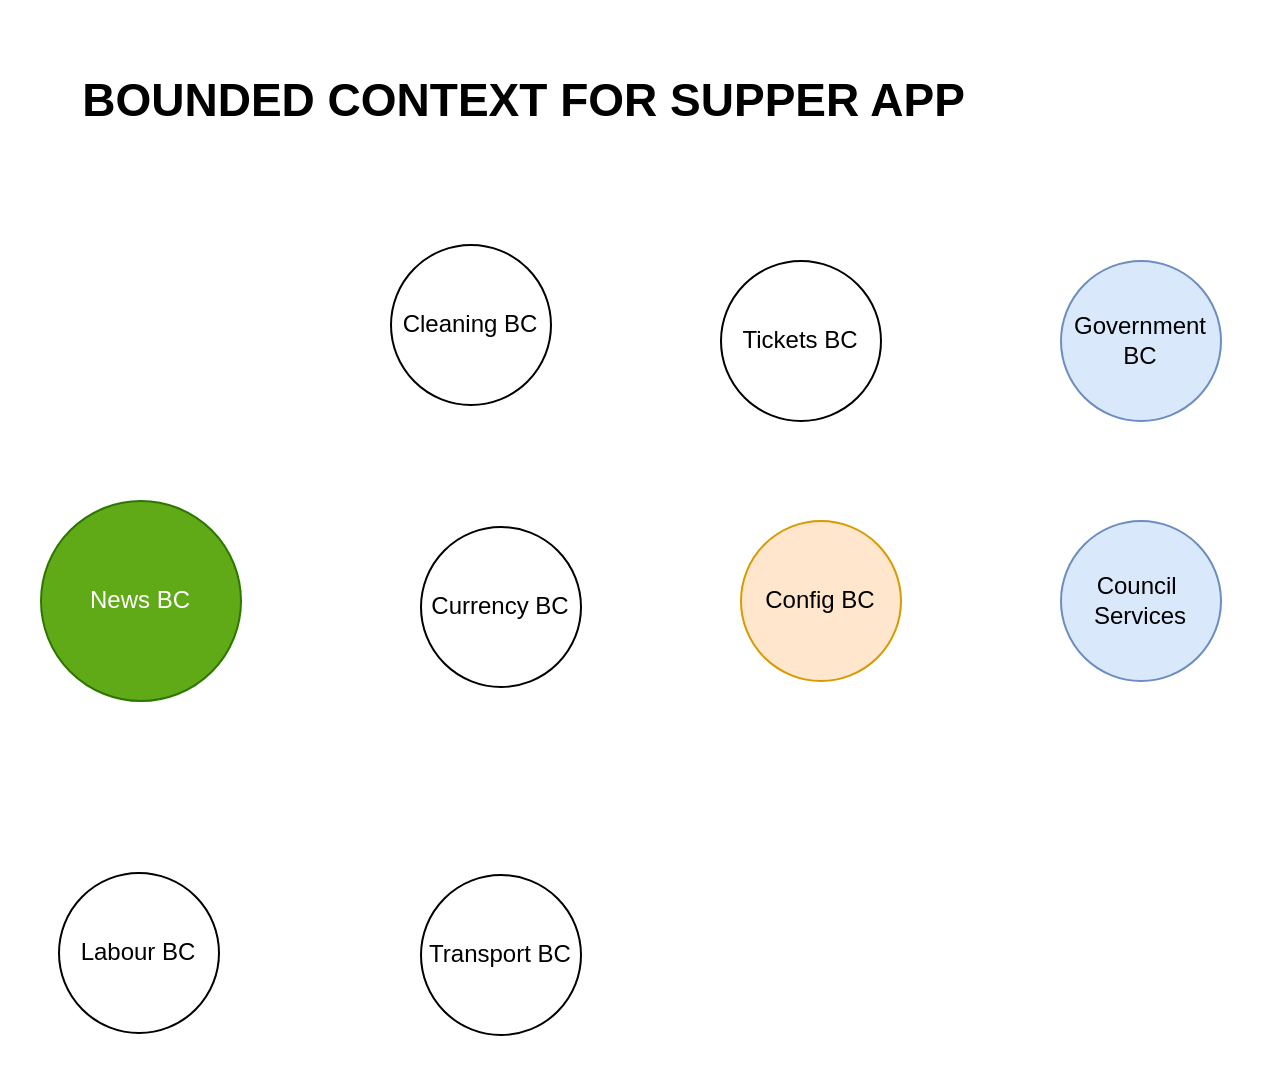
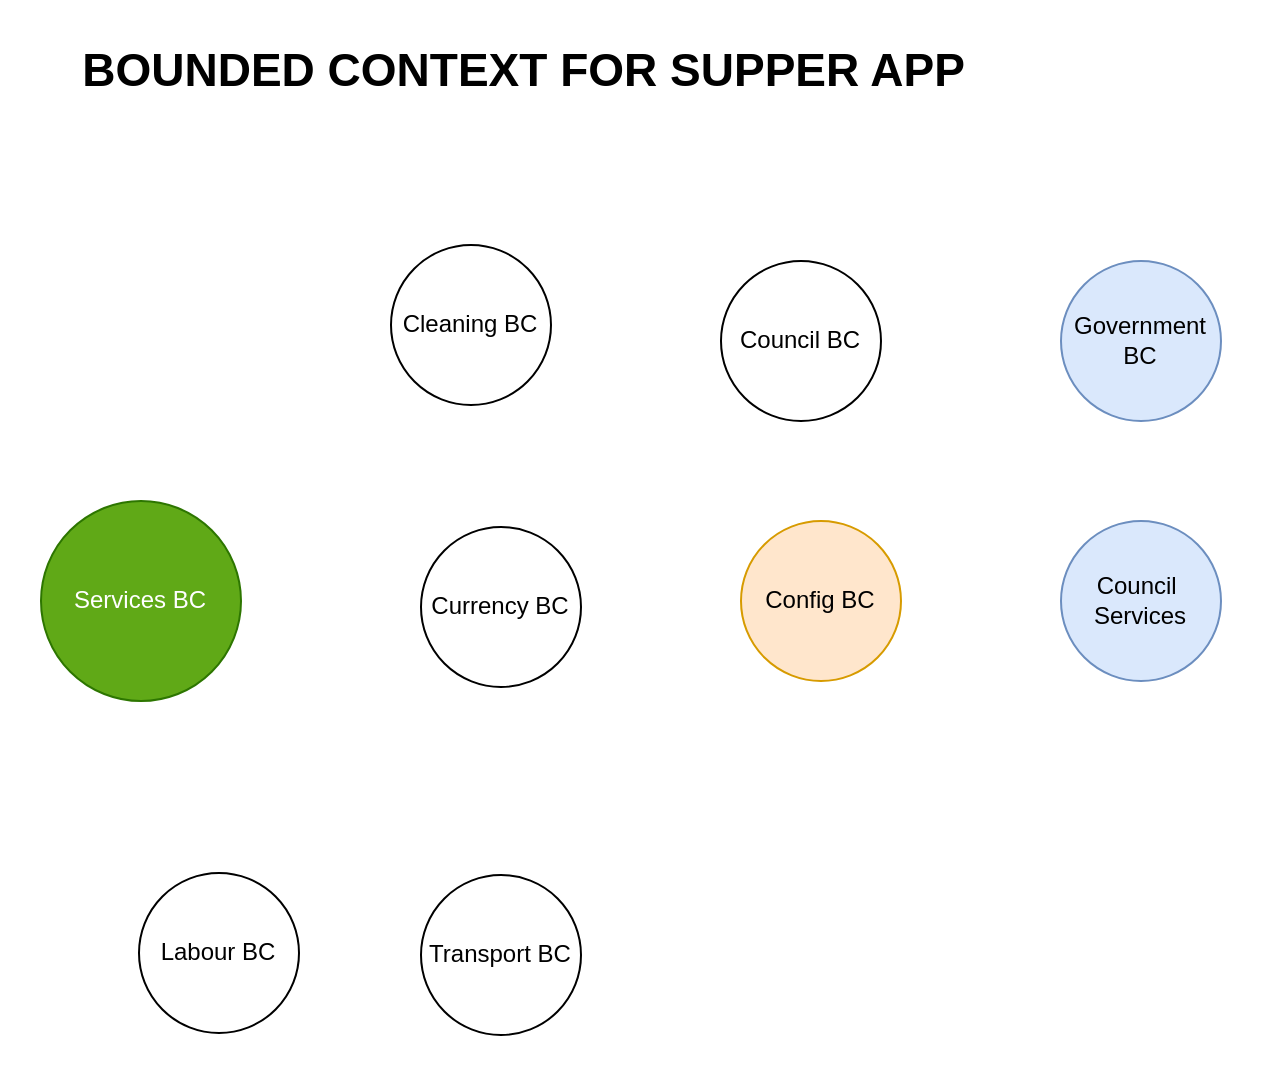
  <mxCell id="0" />
  <mxCell id="1" parent="0" />
  <mxCell id="2" value="Config BC" style="ellipse;whiteSpace=wrap;html=1;aspect=fixed;fillColor=#ffe6cc;strokeColor=#d79b00;" vertex="1" parent="1"><mxGeometry x="370" y="260" width="80" height="80" as="geometry" /></mxCell>
- <mxCell id="3" value="News BC" style="ellipse;whiteSpace=wrap;html=1;aspect=fixed;fillColor=#60a917;fontColor=#ffffff;strokeColor=#2D7600;" vertex="1" parent="1"><mxGeometry x="20" y="250" width="100" height="100" as="geometry" /></mxCell>
+ <mxCell id="3" value="Services BC" style="ellipse;whiteSpace=wrap;html=1;aspect=fixed;fillColor=#60a917;fontColor=#ffffff;strokeColor=#2D7600;" vertex="1" parent="1"><mxGeometry x="20" y="250" width="100" height="100" as="geometry" /></mxCell>
  <mxCell id="4" value="Currency BC" style="ellipse;whiteSpace=wrap;html=1;aspect=fixed;" vertex="1" parent="1"><mxGeometry x="210" y="263" width="80" height="80" as="geometry" /></mxCell>
- <mxCell id="5" value="Tickets BC" style="ellipse;whiteSpace=wrap;html=1;aspect=fixed;" vertex="1" parent="1"><mxGeometry x="360" y="130" width="80" height="80" as="geometry" /></mxCell>
+ <mxCell id="5" value="Council BC" style="ellipse;whiteSpace=wrap;html=1;aspect=fixed;" vertex="1" parent="1"><mxGeometry x="360" y="130" width="80" height="80" as="geometry" /></mxCell>
  <mxCell id="6" value="Transport BC" style="ellipse;whiteSpace=wrap;html=1;aspect=fixed;" vertex="1" parent="1"><mxGeometry x="210" y="437" width="80" height="80" as="geometry" /></mxCell>
  <mxCell id="7" value="Cleaning BC" style="ellipse;whiteSpace=wrap;html=1;aspect=fixed;" vertex="1" parent="1"><mxGeometry x="195" y="122" width="80" height="80" as="geometry" /></mxCell>
- <mxCell id="8" value="Labour BC" style="ellipse;whiteSpace=wrap;html=1;aspect=fixed;" vertex="1" parent="1"><mxGeometry x="29" y="436" width="80" height="80" as="geometry" /></mxCell>
+ <mxCell id="8" value="Labour BC" style="ellipse;whiteSpace=wrap;html=1;aspect=fixed;" vertex="1" parent="1"><mxGeometry x="69" y="436" width="80" height="80" as="geometry" /></mxCell>
  <mxCell id="9" value="Government BC" style="ellipse;whiteSpace=wrap;html=1;aspect=fixed;fillColor=#dae8fc;strokeColor=#6c8ebf;" vertex="1" parent="1"><mxGeometry x="530" y="130" width="80" height="80" as="geometry" /></mxCell>
  <mxCell id="10" value="Council&amp;nbsp;&lt;div&gt;Services&lt;/div&gt;" style="ellipse;whiteSpace=wrap;html=1;aspect=fixed;fillColor=#dae8fc;strokeColor=#6c8ebf;" vertex="1" parent="1"><mxGeometry x="530" y="260" width="80" height="80" as="geometry" /></mxCell>
- <mxCell id="11" value="&lt;b&gt;&lt;font style=&quot;font-size: 23px;&quot;&gt;BOUNDED CONTEXT FOR SUPPER APP&amp;nbsp;&lt;/font&gt;&lt;/b&gt;" style="text;html=1;align=center;verticalAlign=middle;whiteSpace=wrap;rounded=0;" vertex="1" parent="1"><mxGeometry x="30" y="35" width="470" height="30" as="geometry" /></mxCell>
+ <mxCell id="11" value="&lt;b&gt;&lt;font style=&quot;font-size: 23px;&quot;&gt;BOUNDED CONTEXT FOR SUPPER APP&amp;nbsp;&lt;/font&gt;&lt;/b&gt;" style="text;html=1;align=center;verticalAlign=middle;whiteSpace=wrap;rounded=0;" vertex="1" parent="1"><mxGeometry x="30" y="20" width="470" height="30" as="geometry" /></mxCell>
